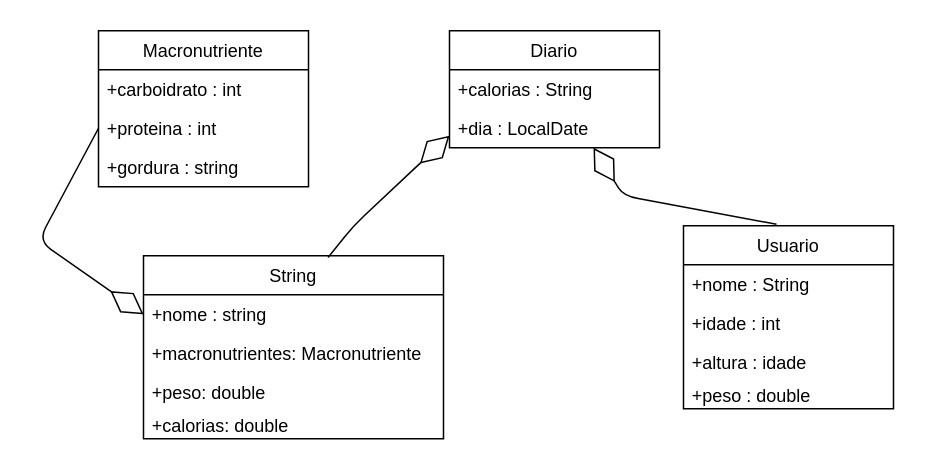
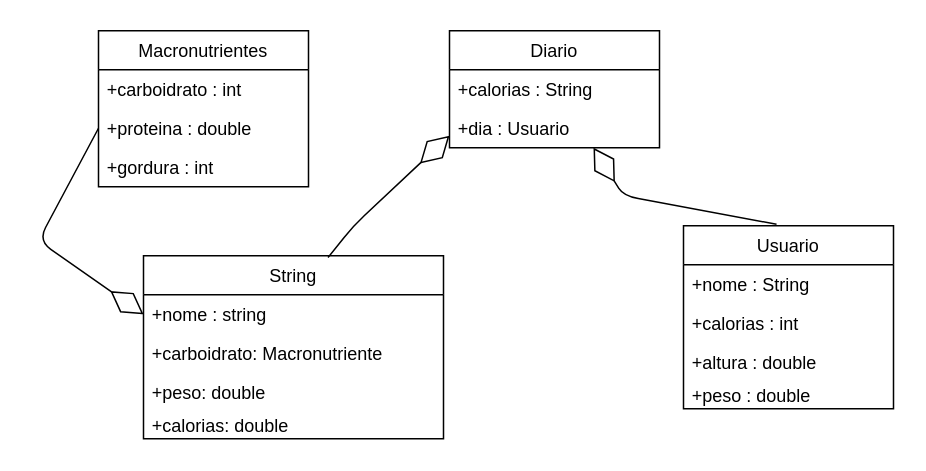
  <mxCell id="0" />
  <mxCell id="1" parent="0" />
  <mxCell id="2" value="Diario" style="swimlane;fontStyle=0;childLayout=stackLayout;horizontal=1;startSize=26;fillColor=none;horizontalStack=0;resizeParent=1;resizeParentMax=0;resizeLast=0;collapsible=1;marginBottom=0;" parent="1" vertex="1"><mxGeometry x="294" y="20" width="140" height="78" as="geometry" /></mxCell>
  <mxCell id="3" value="+calorias : String" style="text;strokeColor=none;fillColor=none;align=left;verticalAlign=top;spacingLeft=4;spacingRight=4;overflow=hidden;rotatable=0;points=[[0,0.5],[1,0.5]];portConstraint=eastwest;" parent="2" vertex="1"><mxGeometry y="26" width="140" height="26" as="geometry" /></mxCell>
- <mxCell id="4" value="+dia : LocalDate" style="text;strokeColor=none;fillColor=none;align=left;verticalAlign=top;spacingLeft=4;spacingRight=4;overflow=hidden;rotatable=0;points=[[0,0.5],[1,0.5]];portConstraint=eastwest;" parent="2" vertex="1"><mxGeometry y="52" width="140" height="26" as="geometry" /></mxCell>
+ <mxCell id="4" value="+dia : Usuario" style="text;strokeColor=none;fillColor=none;align=left;verticalAlign=top;spacingLeft=4;spacingRight=4;overflow=hidden;rotatable=0;points=[[0,0.5],[1,0.5]];portConstraint=eastwest;" parent="2" vertex="1"><mxGeometry y="52" width="140" height="26" as="geometry" /></mxCell>
  <mxCell id="5" value="Usuario" style="swimlane;fontStyle=0;childLayout=stackLayout;horizontal=1;startSize=26;fillColor=none;horizontalStack=0;resizeParent=1;resizeParentMax=0;resizeLast=0;collapsible=1;marginBottom=0;" parent="1" vertex="1"><mxGeometry x="450" y="150" width="140" height="122" as="geometry" /></mxCell>
  <mxCell id="6" value="+nome : String" style="text;strokeColor=none;fillColor=none;align=left;verticalAlign=top;spacingLeft=4;spacingRight=4;overflow=hidden;rotatable=0;points=[[0,0.5],[1,0.5]];portConstraint=eastwest;" parent="5" vertex="1"><mxGeometry y="26" width="140" height="26" as="geometry" /></mxCell>
- <mxCell id="7" value="+idade : int" style="text;strokeColor=none;fillColor=none;align=left;verticalAlign=top;spacingLeft=4;spacingRight=4;overflow=hidden;rotatable=0;points=[[0,0.5],[1,0.5]];portConstraint=eastwest;" parent="5" vertex="1"><mxGeometry y="52" width="140" height="26" as="geometry" /></mxCell>
- <mxCell id="8" value="+altura : idade&#10;" style="text;strokeColor=none;fillColor=none;align=left;verticalAlign=top;spacingLeft=4;spacingRight=4;overflow=hidden;rotatable=0;points=[[0,0.5],[1,0.5]];portConstraint=eastwest;" parent="5" vertex="1"><mxGeometry y="78" width="140" height="22" as="geometry" /></mxCell>
+ <mxCell id="7" value="+calorias : int" style="text;strokeColor=none;fillColor=none;align=left;verticalAlign=top;spacingLeft=4;spacingRight=4;overflow=hidden;rotatable=0;points=[[0,0.5],[1,0.5]];portConstraint=eastwest;" parent="5" vertex="1"><mxGeometry y="52" width="140" height="26" as="geometry" /></mxCell>
+ <mxCell id="8" value="+altura : double&#10;" style="text;strokeColor=none;fillColor=none;align=left;verticalAlign=top;spacingLeft=4;spacingRight=4;overflow=hidden;rotatable=0;points=[[0,0.5],[1,0.5]];portConstraint=eastwest;" parent="5" vertex="1"><mxGeometry y="78" width="140" height="22" as="geometry" /></mxCell>
  <mxCell id="9" value="+peso : double" style="text;strokeColor=none;fillColor=none;align=left;verticalAlign=top;spacingLeft=4;spacingRight=4;overflow=hidden;rotatable=0;points=[[0,0.5],[1,0.5]];portConstraint=eastwest;" parent="5" vertex="1"><mxGeometry y="100" width="140" height="22" as="geometry" /></mxCell>
  <mxCell id="10" value="" style="endArrow=diamondThin;endFill=0;endSize=24;html=1;exitX=0.443;exitY=-0.008;exitDx=0;exitDy=0;exitPerimeter=0;" parent="1" source="5" edge="1"><mxGeometry width="160" relative="1" as="geometry"><mxPoint x="230" y="98" as="sourcePoint" /><mxPoint x="390" y="98" as="targetPoint" /><Array as="points"><mxPoint x="410" y="130" /></Array></mxGeometry></mxCell>
  <mxCell id="11" value="String" style="swimlane;fontStyle=0;childLayout=stackLayout;horizontal=1;startSize=26;fillColor=none;horizontalStack=0;resizeParent=1;resizeParentMax=0;resizeLast=0;collapsible=1;marginBottom=0;" parent="1" vertex="1"><mxGeometry x="90" y="170" width="200" height="122" as="geometry" /></mxCell>
  <mxCell id="12" value="+nome : string" style="text;strokeColor=none;fillColor=none;align=left;verticalAlign=top;spacingLeft=4;spacingRight=4;overflow=hidden;rotatable=0;points=[[0,0.5],[1,0.5]];portConstraint=eastwest;" parent="11" vertex="1"><mxGeometry y="26" width="200" height="26" as="geometry" /></mxCell>
- <mxCell id="13" value="+macronutrientes: Macronutriente" style="text;strokeColor=none;fillColor=none;align=left;verticalAlign=top;spacingLeft=4;spacingRight=4;overflow=hidden;rotatable=0;points=[[0,0.5],[1,0.5]];portConstraint=eastwest;" parent="11" vertex="1"><mxGeometry y="52" width="200" height="26" as="geometry" /></mxCell>
+ <mxCell id="13" value="+carboidrato: Macronutriente" style="text;strokeColor=none;fillColor=none;align=left;verticalAlign=top;spacingLeft=4;spacingRight=4;overflow=hidden;rotatable=0;points=[[0,0.5],[1,0.5]];portConstraint=eastwest;" parent="11" vertex="1"><mxGeometry y="52" width="200" height="26" as="geometry" /></mxCell>
  <mxCell id="14" value="+peso: double" style="text;strokeColor=none;fillColor=none;align=left;verticalAlign=top;spacingLeft=4;spacingRight=4;overflow=hidden;rotatable=0;points=[[0,0.5],[1,0.5]];portConstraint=eastwest;" parent="11" vertex="1"><mxGeometry y="78" width="200" height="22" as="geometry" /></mxCell>
  <mxCell id="15" value="+calorias: double" style="text;strokeColor=none;fillColor=none;align=left;verticalAlign=top;spacingLeft=4;spacingRight=4;overflow=hidden;rotatable=0;points=[[0,0.5],[1,0.5]];portConstraint=eastwest;" vertex="1" parent="11"><mxGeometry y="100" width="200" height="22" as="geometry" /></mxCell>
- <mxCell id="16" value="Macronutriente" style="swimlane;fontStyle=0;childLayout=stackLayout;horizontal=1;startSize=26;fillColor=none;horizontalStack=0;resizeParent=1;resizeParentMax=0;resizeLast=0;collapsible=1;marginBottom=0;" parent="1" vertex="1"><mxGeometry x="60" y="20" width="140" height="104" as="geometry" /></mxCell>
+ <mxCell id="16" value="Macronutrientes" style="swimlane;fontStyle=0;childLayout=stackLayout;horizontal=1;startSize=26;fillColor=none;horizontalStack=0;resizeParent=1;resizeParentMax=0;resizeLast=0;collapsible=1;marginBottom=0;" parent="1" vertex="1"><mxGeometry x="60" y="20" width="140" height="104" as="geometry" /></mxCell>
  <mxCell id="17" value="+carboidrato : int" style="text;strokeColor=none;fillColor=none;align=left;verticalAlign=top;spacingLeft=4;spacingRight=4;overflow=hidden;rotatable=0;points=[[0,0.5],[1,0.5]];portConstraint=eastwest;" parent="16" vertex="1"><mxGeometry y="26" width="140" height="26" as="geometry" /></mxCell>
- <mxCell id="18" value="+proteina : int" style="text;strokeColor=none;fillColor=none;align=left;verticalAlign=top;spacingLeft=4;spacingRight=4;overflow=hidden;rotatable=0;points=[[0,0.5],[1,0.5]];portConstraint=eastwest;" parent="16" vertex="1"><mxGeometry y="52" width="140" height="26" as="geometry" /></mxCell>
- <mxCell id="19" value="+gordura : string" style="text;strokeColor=none;fillColor=none;align=left;verticalAlign=top;spacingLeft=4;spacingRight=4;overflow=hidden;rotatable=0;points=[[0,0.5],[1,0.5]];portConstraint=eastwest;" parent="16" vertex="1"><mxGeometry y="78" width="140" height="26" as="geometry" /></mxCell>
+ <mxCell id="18" value="+proteina : double" style="text;strokeColor=none;fillColor=none;align=left;verticalAlign=top;spacingLeft=4;spacingRight=4;overflow=hidden;rotatable=0;points=[[0,0.5],[1,0.5]];portConstraint=eastwest;" parent="16" vertex="1"><mxGeometry y="52" width="140" height="26" as="geometry" /></mxCell>
+ <mxCell id="19" value="+gordura : int" style="text;strokeColor=none;fillColor=none;align=left;verticalAlign=top;spacingLeft=4;spacingRight=4;overflow=hidden;rotatable=0;points=[[0,0.5],[1,0.5]];portConstraint=eastwest;" parent="16" vertex="1"><mxGeometry y="78" width="140" height="26" as="geometry" /></mxCell>
  <mxCell id="20" value="" style="endArrow=diamondThin;endFill=0;endSize=24;html=1;exitX=0.615;exitY=0.01;exitDx=0;exitDy=0;exitPerimeter=0;" parent="1" source="11" edge="1"><mxGeometry width="160" relative="1" as="geometry"><mxPoint x="134" y="90" as="sourcePoint" /><mxPoint x="294" y="90" as="targetPoint" /><Array as="points"><mxPoint x="230" y="150" /></Array></mxGeometry></mxCell>
  <mxCell id="21" value="" style="endArrow=diamondThin;endFill=0;endSize=24;html=1;exitX=0;exitY=0.5;exitDx=0;exitDy=0;entryX=0;entryY=0.5;entryDx=0;entryDy=0;" parent="1" source="18" target="12" edge="1"><mxGeometry width="160" relative="1" as="geometry"><mxPoint x="140" y="180" as="sourcePoint" /><mxPoint x="70" y="210" as="targetPoint" /><Array as="points"><mxPoint x="20" y="160" /></Array></mxGeometry></mxCell>
